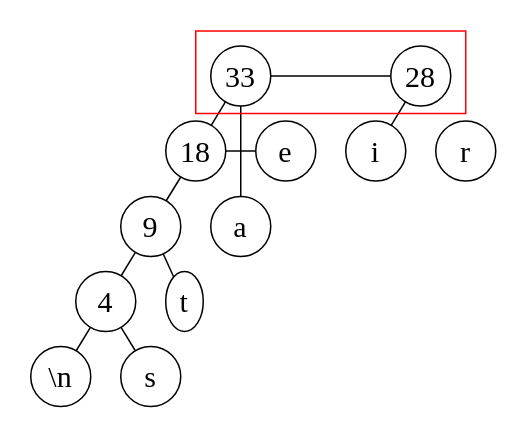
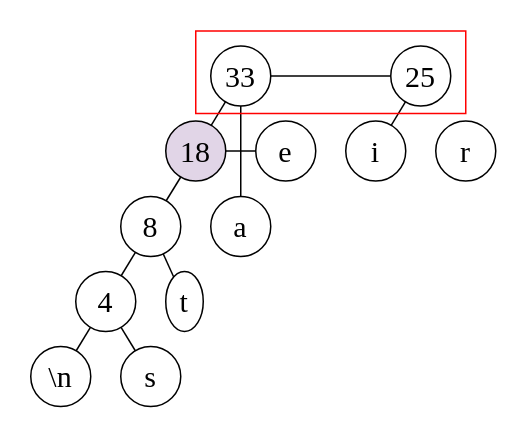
  <mxCell id="0" />
  <mxCell id="1" parent="0" />
  <mxCell id="2" value="\n" style="ellipse;whiteSpace=wrap;html=1;fontSize=20;fontFamily=Times New Roman;" parent="1" vertex="1"><mxGeometry x="20" y="230.32" width="40" height="40" as="geometry" /></mxCell>
  <mxCell id="3" style="edgeStyle=none;html=1;fontSize=20;endArrow=none;endFill=0;fontFamily=Times New Roman;" parent="1" source="4" target="2" edge="1"><mxGeometry relative="1" as="geometry"><mxPoint x="40" y="220.32" as="sourcePoint" /><mxPoint x="50" y="240.32" as="targetPoint" /></mxGeometry></mxCell>
  <mxCell id="4" value="4" style="ellipse;whiteSpace=wrap;html=1;fontSize=20;fontFamily=Times New Roman;" parent="1" vertex="1"><mxGeometry x="50" y="180.32" width="40" height="40" as="geometry" /></mxCell>
  <mxCell id="5" value="s" style="ellipse;whiteSpace=wrap;html=1;fontSize=20;fontFamily=Times New Roman;" parent="1" vertex="1"><mxGeometry x="80" y="230.32" width="40" height="40" as="geometry" /></mxCell>
  <mxCell id="6" style="edgeStyle=none;html=1;fontSize=20;endArrow=none;endFill=0;fontFamily=Times New Roman;" parent="1" source="4" target="5" edge="1"><mxGeometry relative="1" as="geometry" /></mxCell>
  <mxCell id="7" value="t" style="ellipse;whiteSpace=wrap;html=1;fontSize=20;fontFamily=Times New Roman;" parent="1" vertex="1"><mxGeometry x="110" y="180.32" width="25" height="40" as="geometry" /></mxCell>
  <mxCell id="8" value="a" style="ellipse;whiteSpace=wrap;html=1;fontSize=20;fontFamily=Times New Roman;" parent="1" vertex="1"><mxGeometry x="140" y="130.32" width="40" height="40" as="geometry" /></mxCell>
  <mxCell id="9" style="edgeStyle=none;html=1;fontSize=20;endArrow=none;endFill=0;fontFamily=Times New Roman;" parent="1" source="11" target="4" edge="1"><mxGeometry relative="1" as="geometry" /></mxCell>
  <mxCell id="10" style="edgeStyle=none;html=1;fontSize=20;endArrow=none;endFill=0;fontFamily=Times New Roman;" parent="1" source="11" target="7" edge="1"><mxGeometry relative="1" as="geometry" /></mxCell>
- <mxCell id="11" value="9" style="ellipse;whiteSpace=wrap;html=1;fontSize=20;fontFamily=Times New Roman;" parent="1" vertex="1"><mxGeometry x="80" y="130.32" width="40" height="40" as="geometry" /></mxCell>
+ <mxCell id="11" value="8" style="ellipse;whiteSpace=wrap;html=1;fontSize=20;fontFamily=Times New Roman;" parent="1" vertex="1"><mxGeometry x="80" y="130.32" width="40" height="40" as="geometry" /></mxCell>
  <mxCell id="12" value="i" style="ellipse;whiteSpace=wrap;html=1;fontSize=20;fontFamily=Times New Roman;" parent="1" vertex="1"><mxGeometry x="230" y="80" width="40" height="40" as="geometry" /></mxCell>
  <mxCell id="13" value="e" style="ellipse;whiteSpace=wrap;html=1;fontSize=20;fontFamily=Times New Roman;" parent="1" vertex="1"><mxGeometry x="170" y="80" width="40" height="40" as="geometry" /></mxCell>
  <mxCell id="14" value="r" style="ellipse;whiteSpace=wrap;html=1;fontSize=20;fontFamily=Times New Roman;" parent="1" vertex="1"><mxGeometry x="290" y="80" width="40" height="40" as="geometry" /></mxCell>
  <mxCell id="15" style="edgeStyle=none;html=1;fontSize=20;endArrow=none;endFill=0;fontFamily=Times New Roman;" parent="1" source="17" target="12" edge="1"><mxGeometry relative="1" as="geometry" /></mxCell>
  <mxCell id="16" style="edgeStyle=none;html=1;fontSize=20;endArrow=none;endFill=0;fontFamily=Times New Roman;" parent="1" source="17" target="23" edge="1"><mxGeometry relative="1" as="geometry"><mxPoint x="300" y="90" as="targetPoint" /></mxGeometry></mxCell>
- <mxCell id="17" value="28" style="ellipse;whiteSpace=wrap;html=1;fontSize=20;fontFamily=Times New Roman;" parent="1" vertex="1"><mxGeometry x="260" y="30" width="40" height="40" as="geometry" /></mxCell>
+ <mxCell id="17" value="25" style="ellipse;whiteSpace=wrap;html=1;fontSize=20;fontFamily=Times New Roman;" parent="1" vertex="1"><mxGeometry x="260" y="30" width="40" height="40" as="geometry" /></mxCell>
  <mxCell id="18" style="edgeStyle=none;html=1;fontSize=20;endArrow=none;endFill=0;fontFamily=Times New Roman;" parent="1" source="20" target="11" edge="1"><mxGeometry relative="1" as="geometry"><mxPoint x="106.422" y="119.997" as="sourcePoint" /></mxGeometry></mxCell>
  <mxCell id="19" style="edgeStyle=none;html=1;fontSize=20;endArrow=none;endFill=0;fontFamily=Times New Roman;" parent="1" source="20" target="13" edge="1"><mxGeometry relative="1" as="geometry" /></mxCell>
- <mxCell id="20" value="18" style="ellipse;whiteSpace=wrap;html=1;fontSize=20;fontFamily=Times New Roman;" parent="1" vertex="1"><mxGeometry x="110" y="80" width="40" height="40" as="geometry" /></mxCell>
+ <mxCell id="20" value="18" style="ellipse;whiteSpace=wrap;html=1;fontSize=20;fontFamily=Times New Roman;fillColor=#e1d5e7;" parent="1" vertex="1"><mxGeometry x="110" y="80" width="40" height="40" as="geometry" /></mxCell>
  <mxCell id="21" style="edgeStyle=none;html=1;fontSize=20;endArrow=none;endFill=0;fontFamily=Times New Roman;" parent="1" source="23" target="20" edge="1"><mxGeometry relative="1" as="geometry" /></mxCell>
  <mxCell id="22" style="edgeStyle=none;html=1;fontSize=20;endArrow=none;endFill=0;fontFamily=Times New Roman;" parent="1" source="23" target="8" edge="1"><mxGeometry relative="1" as="geometry"><mxPoint x="140" y="40" as="targetPoint" /></mxGeometry></mxCell>
  <mxCell id="23" value="33" style="ellipse;whiteSpace=wrap;html=1;fontSize=20;fontFamily=Times New Roman;" parent="1" vertex="1"><mxGeometry x="140" y="30" width="40" height="40" as="geometry" /></mxCell>
  <mxCell id="24" value="" style="rounded=0;whiteSpace=wrap;html=1;fillColor=none;fontColor=#F00;strokeColor=#FF0000;" vertex="1" parent="1"><mxGeometry x="130" y="20" width="180" height="55" as="geometry" /></mxCell>
